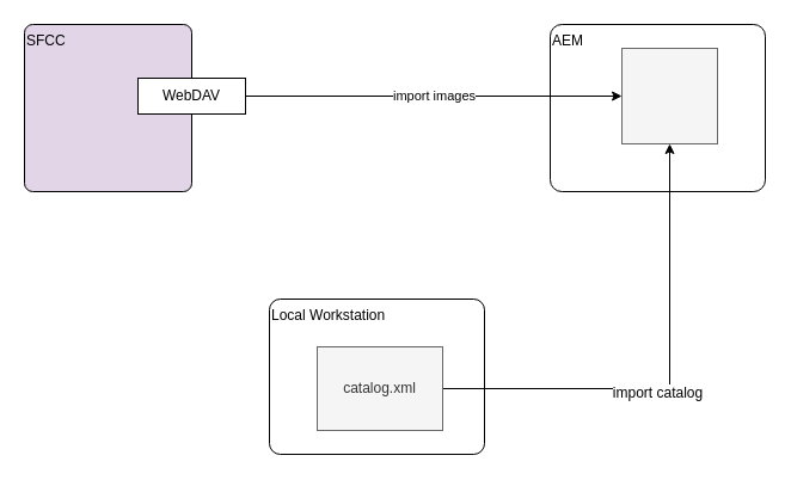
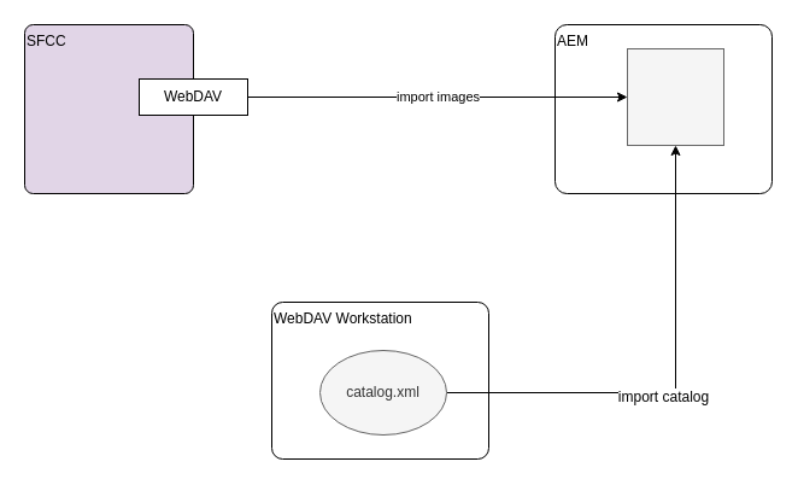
  <mxCell id="0" />
  <mxCell id="1" parent="0" />
  <mxCell id="2" value="SFCC" style="rounded=1;whiteSpace=wrap;html=1;align=left;verticalAlign=top;arcSize=5;fillColor=#e1d5e7;" vertex="1" parent="1"><mxGeometry x="20" y="20" width="140" height="140" as="geometry" /></mxCell>
  <mxCell id="3" value="AEM" style="rounded=1;whiteSpace=wrap;html=1;arcSize=7;verticalAlign=top;align=left;" vertex="1" parent="1"><mxGeometry x="460" y="20" width="180" height="140" as="geometry" /></mxCell>
- <mxCell id="4" value="Local Workstation" style="rounded=1;whiteSpace=wrap;html=1;align=left;verticalAlign=top;arcSize=7;" vertex="1" parent="1"><mxGeometry x="225" y="250" width="180" height="130" as="geometry" /></mxCell>
+ <mxCell id="4" value="WebDAV Workstation" style="rounded=1;whiteSpace=wrap;html=1;align=left;verticalAlign=top;arcSize=7;" vertex="1" parent="1"><mxGeometry x="225" y="250" width="180" height="130" as="geometry" /></mxCell>
  <mxCell id="5" value="import images" style="edgeStyle=orthogonalEdgeStyle;rounded=0;orthogonalLoop=1;jettySize=auto;html=1;exitX=1;exitY=0.5;exitDx=0;exitDy=0;" edge="1" parent="1" source="6" target="10"><mxGeometry relative="1" as="geometry"><mxPoint x="270" y="55" as="targetPoint" /></mxGeometry></mxCell>
  <mxCell id="6" value="WebDAV" style="rounded=0;whiteSpace=wrap;html=1;align=center;" vertex="1" parent="1"><mxGeometry x="115" y="65" width="90" height="30" as="geometry" /></mxCell>
  <mxCell id="7" style="edgeStyle=orthogonalEdgeStyle;rounded=0;orthogonalLoop=1;jettySize=auto;html=1;exitX=1;exitY=0.5;exitDx=0;exitDy=0;" edge="1" parent="1" source="9" target="10"><mxGeometry relative="1" as="geometry" /></mxCell>
  <mxCell id="8" value="import catalog" style="text;html=1;resizable=0;points=[];align=center;verticalAlign=middle;labelBackgroundColor=#ffffff;" vertex="1" connectable="0" parent="7"><mxGeometry x="-0.092" y="-3" relative="1" as="geometry"><mxPoint as="offset" /></mxGeometry></mxCell>
- <mxCell id="9" value="catalog.xml" style="rounded=0;whiteSpace=wrap;html=1;fillColor=#f5f5f5;strokeColor=#666666;fontColor=#333333;" vertex="1" parent="1"><mxGeometry x="265" y="290" width="105" height="70" as="geometry" /></mxCell>
+ <mxCell id="9" value="catalog.xml" style="ellipse;whiteSpace=wrap;html=1;fillColor=#f5f5f5;strokeColor=#666666;fontColor=#333333;" vertex="1" parent="1"><mxGeometry x="265" y="290" width="105" height="70" as="geometry" /></mxCell>
  <mxCell id="10" value="" style="whiteSpace=wrap;html=1;aspect=fixed;fillColor=#f5f5f5;strokeColor=#666666;fontColor=#333333;" vertex="1" parent="1"><mxGeometry x="520" y="40" width="80" height="80" as="geometry" /></mxCell>
